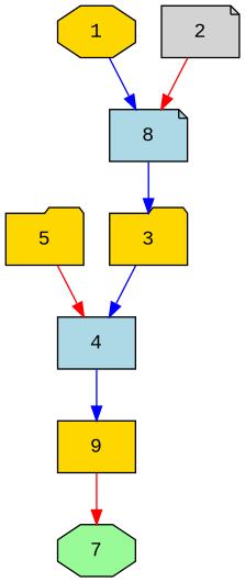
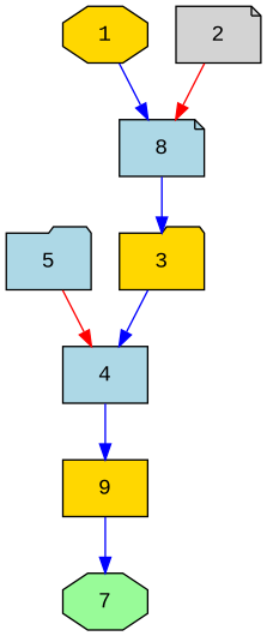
  digraph {
    fontname="Liberation Mono"
    node [color=black fillcolor=gold fontname="Liberation Mono" shape=note style=filled]
    edge [color=blue fontname="Liberation Mono"]
    n1 [fillcolor=lightblue label=8]
    n2 [label=3 shape=folder]
    n3 [fillcolor=lightblue label=4 shape=box]
    n4 [label=1 shape=octagon]
    n5 [fillcolor=lightgrey label=2]
    n6 [fillcolor=palegreen label=7 shape=octagon]
    n7 [label=9 shape=box]
-   n8 [label=5 shape=folder]
+   n8 [fillcolor=lightblue label=5 shape=folder]
    n1 -> n2
    n2 -> n3
    n3 -> n7
    n4 -> n1
    n5 -> n1 [color=red]
-   n7 -> n6 [color=red]
+   n7 -> n6
    n8 -> n3 [color=red]
  }
